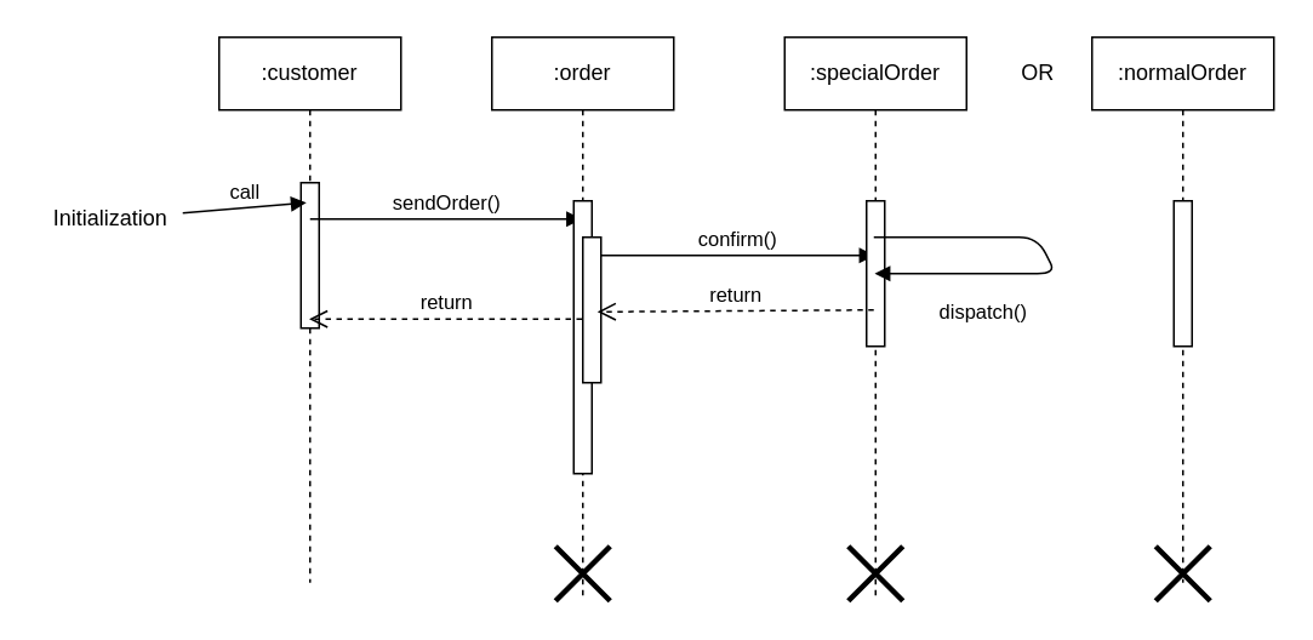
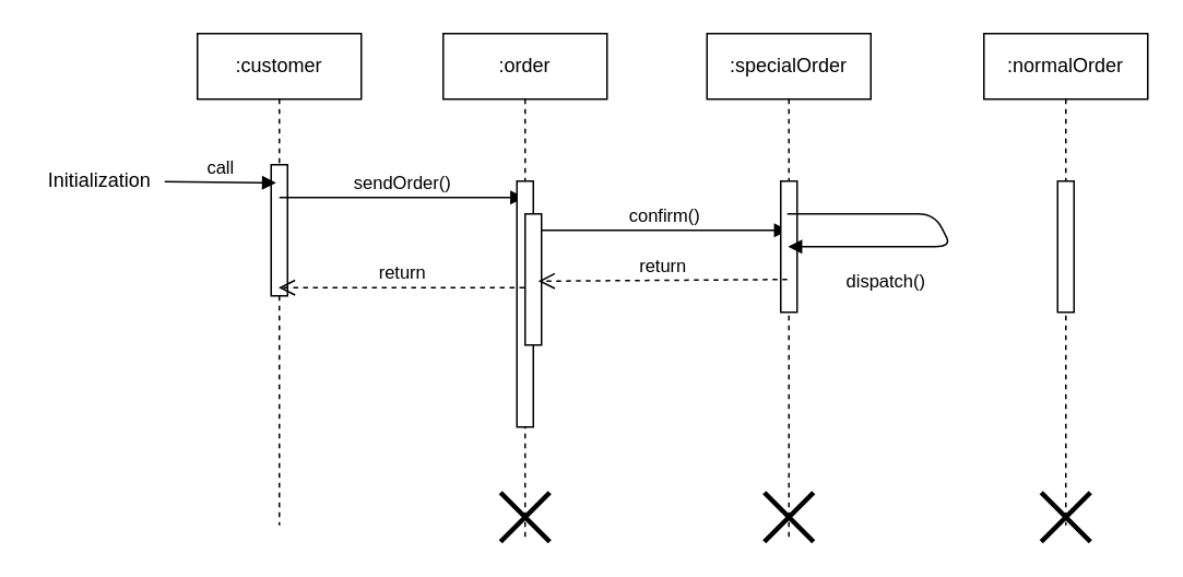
  <mxCell id="0" />
  <mxCell id="1" parent="0" />
  <mxCell id="2" value=":customer" style="shape=umlLifeline;perimeter=lifelinePerimeter;whiteSpace=wrap;html=1;container=1;collapsible=0;recursiveResize=0;outlineConnect=0;" vertex="1" parent="1"><mxGeometry x="120" y="20" width="100" height="300" as="geometry" /></mxCell>
  <mxCell id="3" value="" style="html=1;points=[];perimeter=orthogonalPerimeter;" vertex="1" parent="2"><mxGeometry x="45" y="80" width="10" height="80" as="geometry" /></mxCell>
  <mxCell id="4" value="sendOrder()" style="html=1;verticalAlign=bottom;endArrow=block;" edge="1" parent="2" target="5"><mxGeometry width="80" relative="1" as="geometry"><mxPoint x="50" y="100" as="sourcePoint" /><mxPoint x="130" y="100" as="targetPoint" /></mxGeometry></mxCell>
  <mxCell id="5" value=":order" style="shape=umlLifeline;perimeter=lifelinePerimeter;whiteSpace=wrap;html=1;container=1;collapsible=0;recursiveResize=0;outlineConnect=0;" vertex="1" parent="1"><mxGeometry x="270" y="20" width="100" height="310" as="geometry" /></mxCell>
  <mxCell id="6" value="" style="html=1;points=[];perimeter=orthogonalPerimeter;" vertex="1" parent="5"><mxGeometry x="45" y="90" width="10" height="150" as="geometry" /></mxCell>
  <mxCell id="7" value="" style="html=1;points=[];perimeter=orthogonalPerimeter;" vertex="1" parent="5"><mxGeometry x="50" y="110" width="10" height="80" as="geometry" /></mxCell>
  <mxCell id="8" value="confirm()" style="html=1;verticalAlign=bottom;endArrow=block;" edge="1" parent="5" target="12"><mxGeometry width="80" relative="1" as="geometry"><mxPoint x="60" y="120" as="sourcePoint" /><mxPoint x="140" y="120" as="targetPoint" /></mxGeometry></mxCell>
  <mxCell id="9" value="" style="shape=umlDestroy;whiteSpace=wrap;html=1;strokeWidth=3;" vertex="1" parent="5"><mxGeometry x="35" y="280" width="30" height="30" as="geometry" /></mxCell>
  <mxCell id="10" value=":normalOrder" style="shape=umlLifeline;perimeter=lifelinePerimeter;whiteSpace=wrap;html=1;container=1;collapsible=0;recursiveResize=0;outlineConnect=0;" vertex="1" parent="1"><mxGeometry x="600" y="20" width="100" height="300" as="geometry" /></mxCell>
  <mxCell id="11" value="" style="html=1;points=[];perimeter=orthogonalPerimeter;" vertex="1" parent="10"><mxGeometry x="45" y="90" width="10" height="80" as="geometry" /></mxCell>
  <mxCell id="12" value=":specialOrder" style="shape=umlLifeline;perimeter=lifelinePerimeter;whiteSpace=wrap;html=1;container=1;collapsible=0;recursiveResize=0;outlineConnect=0;" vertex="1" parent="1"><mxGeometry x="431" y="20" width="100" height="310" as="geometry" /></mxCell>
  <mxCell id="13" value="" style="html=1;points=[];perimeter=orthogonalPerimeter;" vertex="1" parent="12"><mxGeometry x="45" y="90" width="10" height="80" as="geometry" /></mxCell>
  <mxCell id="14" value="" style="shape=umlDestroy;whiteSpace=wrap;html=1;strokeWidth=3;" vertex="1" parent="12"><mxGeometry x="35" y="280" width="30" height="30" as="geometry" /></mxCell>
  <mxCell id="15" value="dispatch()" style="html=1;verticalAlign=bottom;endArrow=block;" edge="1" parent="12" target="12"><mxGeometry x="0.438" y="30" width="80" relative="1" as="geometry"><mxPoint x="49" y="110" as="sourcePoint" /><mxPoint x="109" y="150" as="targetPoint" /><Array as="points"><mxPoint x="139" y="110" /><mxPoint x="149" y="130" /></Array><mxPoint as="offset" /></mxGeometry></mxCell>
- <mxCell id="16" value="Initialization" style="text;html=1;align=center;verticalAlign=middle;resizable=0;points=[];autosize=1;" vertex="1" parent="1"><mxGeometry x="20" y="110" width="80" height="20" as="geometry" /></mxCell>
+ <mxCell id="16" value="Initialization" style="text;html=1;align=center;verticalAlign=middle;resizable=0;points=[];autosize=1;" vertex="1" parent="1"><mxGeometry x="20" y="100" width="80" height="20" as="geometry" /></mxCell>
  <mxCell id="17" value="call" style="html=1;verticalAlign=bottom;endArrow=block;entryX=0.3;entryY=0.138;entryDx=0;entryDy=0;entryPerimeter=0;" edge="1" parent="1" source="16" target="3"><mxGeometry width="80" relative="1" as="geometry"><mxPoint x="90" y="130" as="sourcePoint" /><mxPoint x="170" y="130" as="targetPoint" /></mxGeometry></mxCell>
- <mxCell id="18" value="OR" style="text;html=1;align=center;verticalAlign=middle;resizable=0;points=[];autosize=1;" vertex="1" parent="1"><mxGeometry x="555" y="30" width="30" height="20" as="geometry" /></mxCell>
  <mxCell id="19" value="return" style="html=1;verticalAlign=bottom;endArrow=open;dashed=1;endSize=8;" edge="1" parent="1" source="5" target="2"><mxGeometry relative="1" as="geometry"><mxPoint x="300" y="160" as="sourcePoint" /><mxPoint x="220" y="160" as="targetPoint" /></mxGeometry></mxCell>
  <mxCell id="20" value="return" style="html=1;verticalAlign=bottom;endArrow=open;dashed=1;endSize=8;entryX=0.8;entryY=0.513;entryDx=0;entryDy=0;entryPerimeter=0;" edge="1" parent="1" target="7"><mxGeometry relative="1" as="geometry"><mxPoint x="480" y="170" as="sourcePoint" /><mxPoint x="400" y="170" as="targetPoint" /></mxGeometry></mxCell>
  <mxCell id="21" value="" style="shape=umlDestroy;whiteSpace=wrap;html=1;strokeWidth=3;" vertex="1" parent="1"><mxGeometry x="635" y="300" width="30" height="30" as="geometry" /></mxCell>
